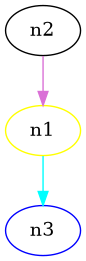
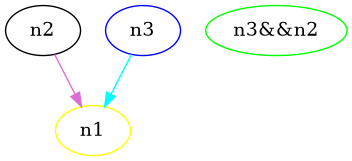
  digraph {
    n1 [a=4 b=3 color=yellow]
    n2
    n3 [a=3 color=blue label=n3]
+   n4 [a=toto color=green label="n3&&n2"]
    n2 -> n1 [a=5 b=2 color=orchid]
-   n1 -> n3 [b=1 color=cyan]
+   n3 -> n1 [b=1 color=cyan]
  }
